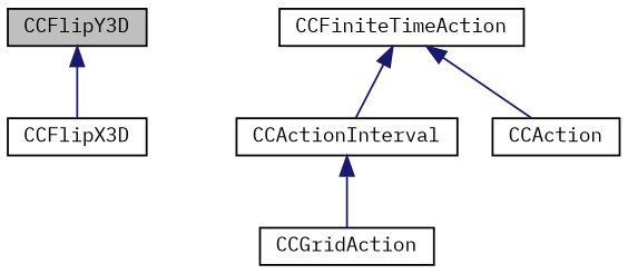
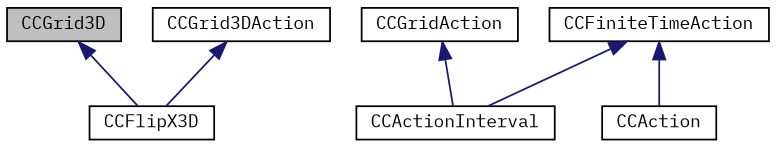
  digraph {
    fontname="IBM Plex Mono"
    node [color=black fontname="IBM Plex Mono" fontsize=10 shape=record]
    edge [color=midnightblue dir=back fontname="IBM Plex Mono" fontsize=10 labelfontname=FreeSans labelfontsize=10 style=solid]
-   n1 [fillcolor=grey75 fontcolor=black height=0.2 label=CCFlipY3D style=filled width=0.4]
+   n1 [fillcolor=grey75 fontcolor=black height=0.2 label=CCGrid3D style=filled width=0.4]
    n2 [height=0.2 label=CCFlipX3D width=0.4]
+   n3 [height=0.2 label=CCGrid3DAction width=0.4]
    n4 [height=0.2 label=CCGridAction width=0.4]
    n5 [height=0.2 label=CCActionInterval width=0.4]
    n6 [height=0.2 label=CCFiniteTimeAction width=0.4]
    n7 [height=0.2 label=CCAction width=0.4]
    n1 -> n2
-   n5 -> n4
+   n3 -> n2
+   n4 -> n5
    n6 -> n5
    n6 -> n7
  }
